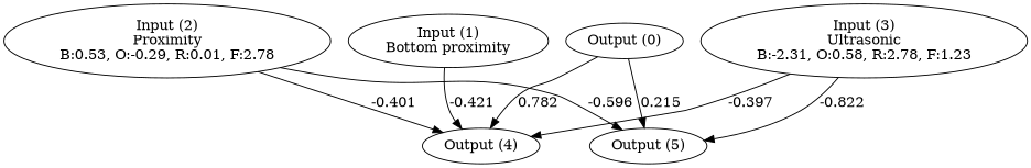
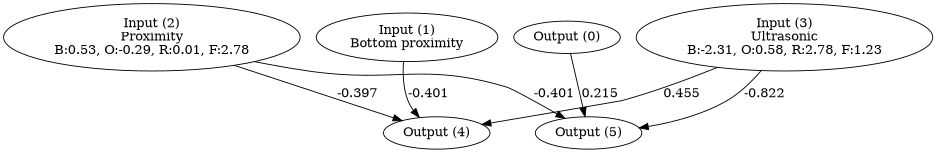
  digraph {
    n1 [label="Output (0)"]
    n2 [label="Input (1)\nBottom proximity"]
    n3 [label="Input (2)\nProximity\nB:0.53, O:-0.29, R:0.01, F:2.78"]
    n4 [label="Input (3)\nUltrasonic\nB:-2.31, O:0.58, R:2.78, F:1.23"]
    n5 [label="Output (4)"]
    n6 [label="Output (5)"]
    subgraph sub_1 {
      rank=same
      n1
      n2
      n3
      n4
    }
    subgraph sub_2 {
      rank=same
      n5
      n6
    }
-   n1 -> n5 [label=0.782]
    n1 -> n6 [label=0.215]
-   n2 -> n5 [label=-0.421]
-   n3 -> n5 [label=-0.401]
-   n3 -> n6 [label=-0.596]
-   n4 -> n5 [label=-0.397]
+   n2 -> n5 [label=-0.401]
+   n3 -> n5 [label=-0.397]
+   n3 -> n6 [label=-0.401]
+   n4 -> n5 [label=0.455]
    n4 -> n6 [label=-0.822]
  }
